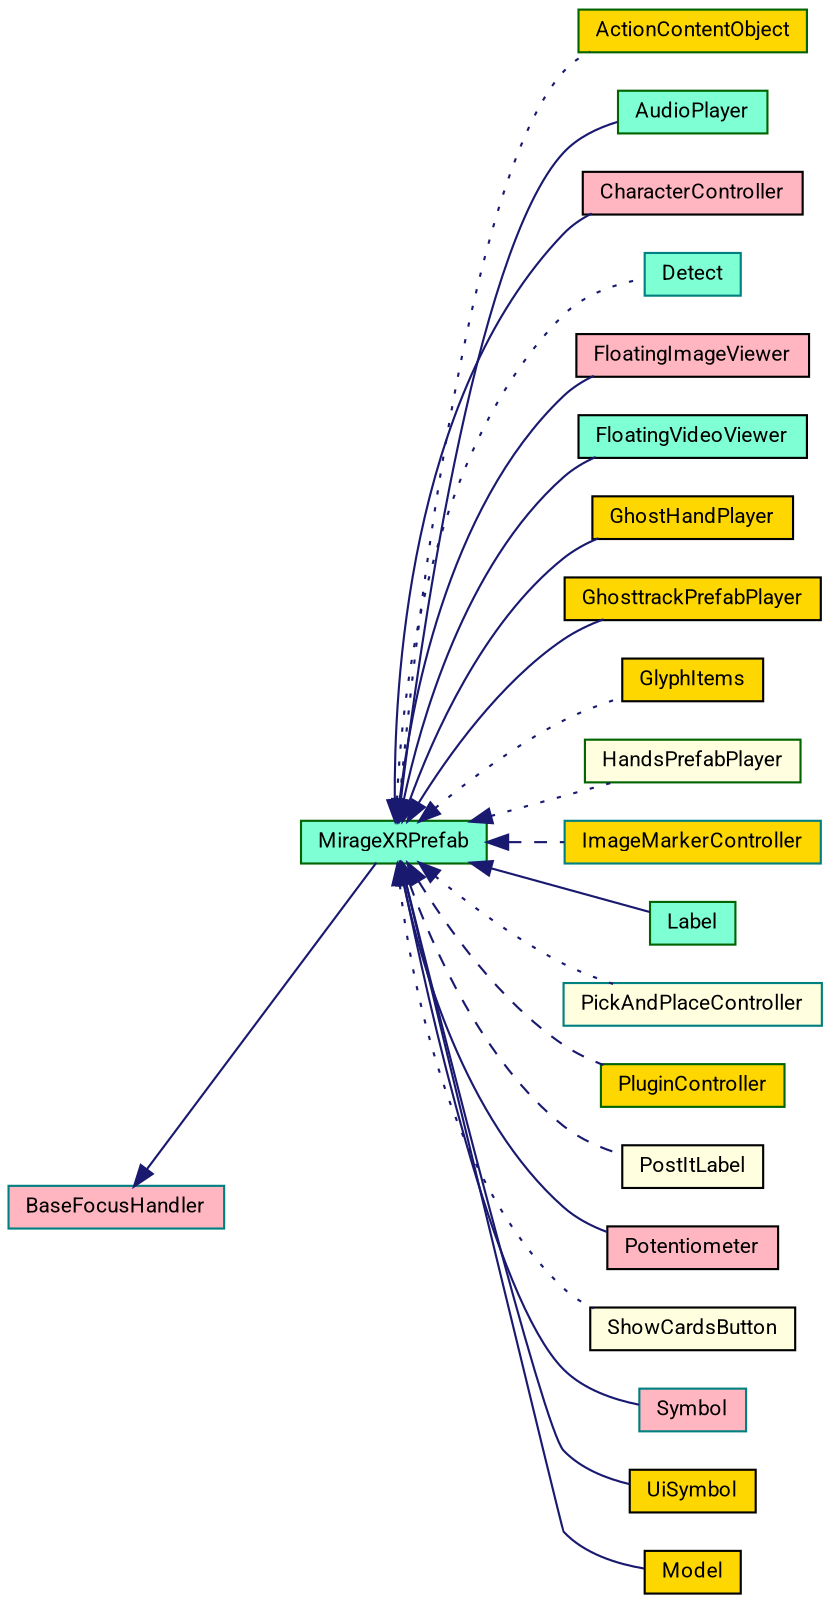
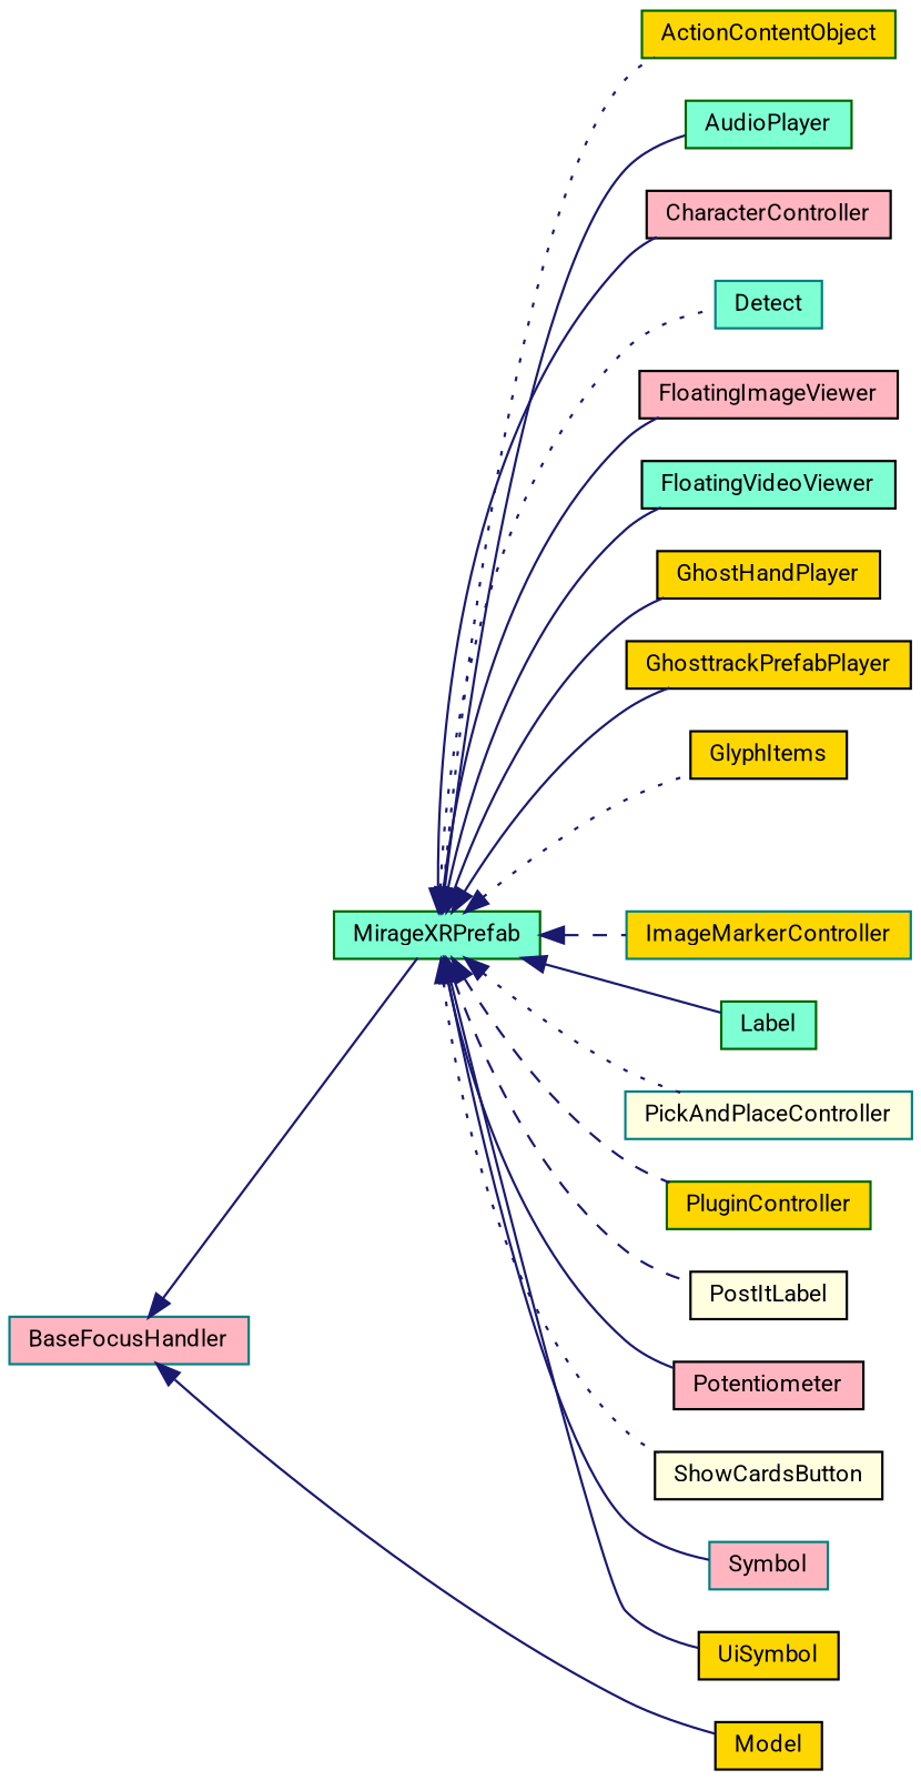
  digraph {
    fontname=Roboto
    rankdir=LR
    node [color=black fillcolor=gold fontname=Roboto fontsize=10 shape=record style=filled]
    edge [color=midnightblue dir=back fontname=Roboto fontsize=10 labelfontname=Helvetica labelfontsize=10 style=solid]
    n1 [color=teal fillcolor=lightpink fontcolor=black height=0.2 label=BaseFocusHandler width=0.4]
    n2 [color=darkgreen fillcolor=aquamarine height=0.2 label=MirageXRPrefab width=0.4]
    n3 [color=darkgreen height=0.2 label=ActionContentObject width=0.4]
    n4 [color=darkgreen fillcolor=aquamarine height=0.2 label=AudioPlayer width=0.4]
    n5 [fillcolor=lightpink height=0.2 label=CharacterController width=0.4]
    n6 [color=teal fillcolor=aquamarine height=0.2 label=Detect width=0.4]
    n7 [fillcolor=lightpink height=0.2 label=FloatingImageViewer width=0.4]
    n8 [fillcolor=aquamarine height=0.2 label=FloatingVideoViewer width=0.4]
    n9 [height=0.2 label=GhostHandPlayer width=0.4]
    n10 [height=0.2 label=GhosttrackPrefabPlayer width=0.4]
    n11 [height=0.2 label=GlyphItems width=0.4]
-   n12 [color=darkgreen fillcolor=lightyellow height=0.2 label=HandsPrefabPlayer width=0.4]
    n13 [color=teal height=0.2 label=ImageMarkerController width=0.4]
    n14 [color=darkgreen fillcolor=aquamarine height=0.2 label=Label width=0.4]
    n15 [height=0.2 label=Model width=0.4]
    n16 [color=teal fillcolor=lightyellow height=0.2 label=PickAndPlaceController width=0.4]
    n17 [color=darkgreen height=0.2 label=PluginController width=0.4]
    n18 [fillcolor=lightyellow height=0.2 label=PostItLabel width=0.4]
    n19 [fillcolor=lightpink height=0.2 label=Potentiometer width=0.4]
    n20 [fillcolor=lightyellow height=0.2 label=ShowCardsButton width=0.4]
    n21 [color=teal fillcolor=lightpink height=0.2 label=Symbol width=0.4]
    n22 [height=0.2 label=UiSymbol width=0.4]
    n1 -> n2
    n2 -> n3 [style=dotted]
    n2 -> n4
    n2 -> n5
    n2 -> n6 [style=dotted]
    n2 -> n7
    n2 -> n8
    n2 -> n9
    n2 -> n10
    n2 -> n11 [style=dotted]
-   n2 -> n12 [style=dotted]
    n2 -> n13 [style=dashed]
    n2 -> n14
-   n2 -> n15
+   n1 -> n15
    n2 -> n16 [style=dotted]
    n2 -> n17 [style=dashed]
    n2 -> n18 [style=dashed]
    n2 -> n19
    n2 -> n20 [style=dotted]
    n2 -> n21
    n2 -> n22
  }
